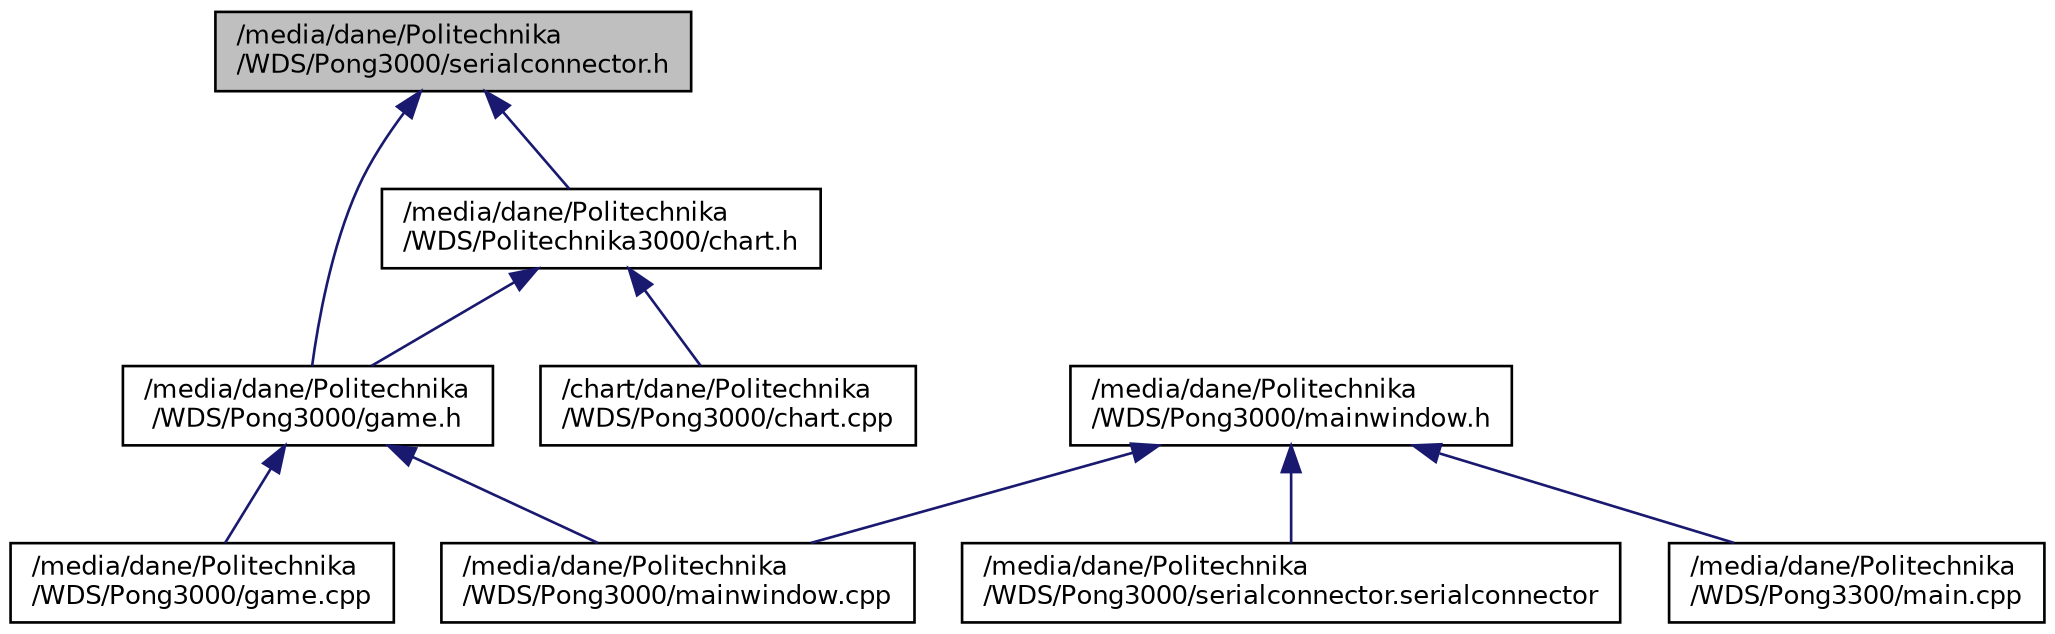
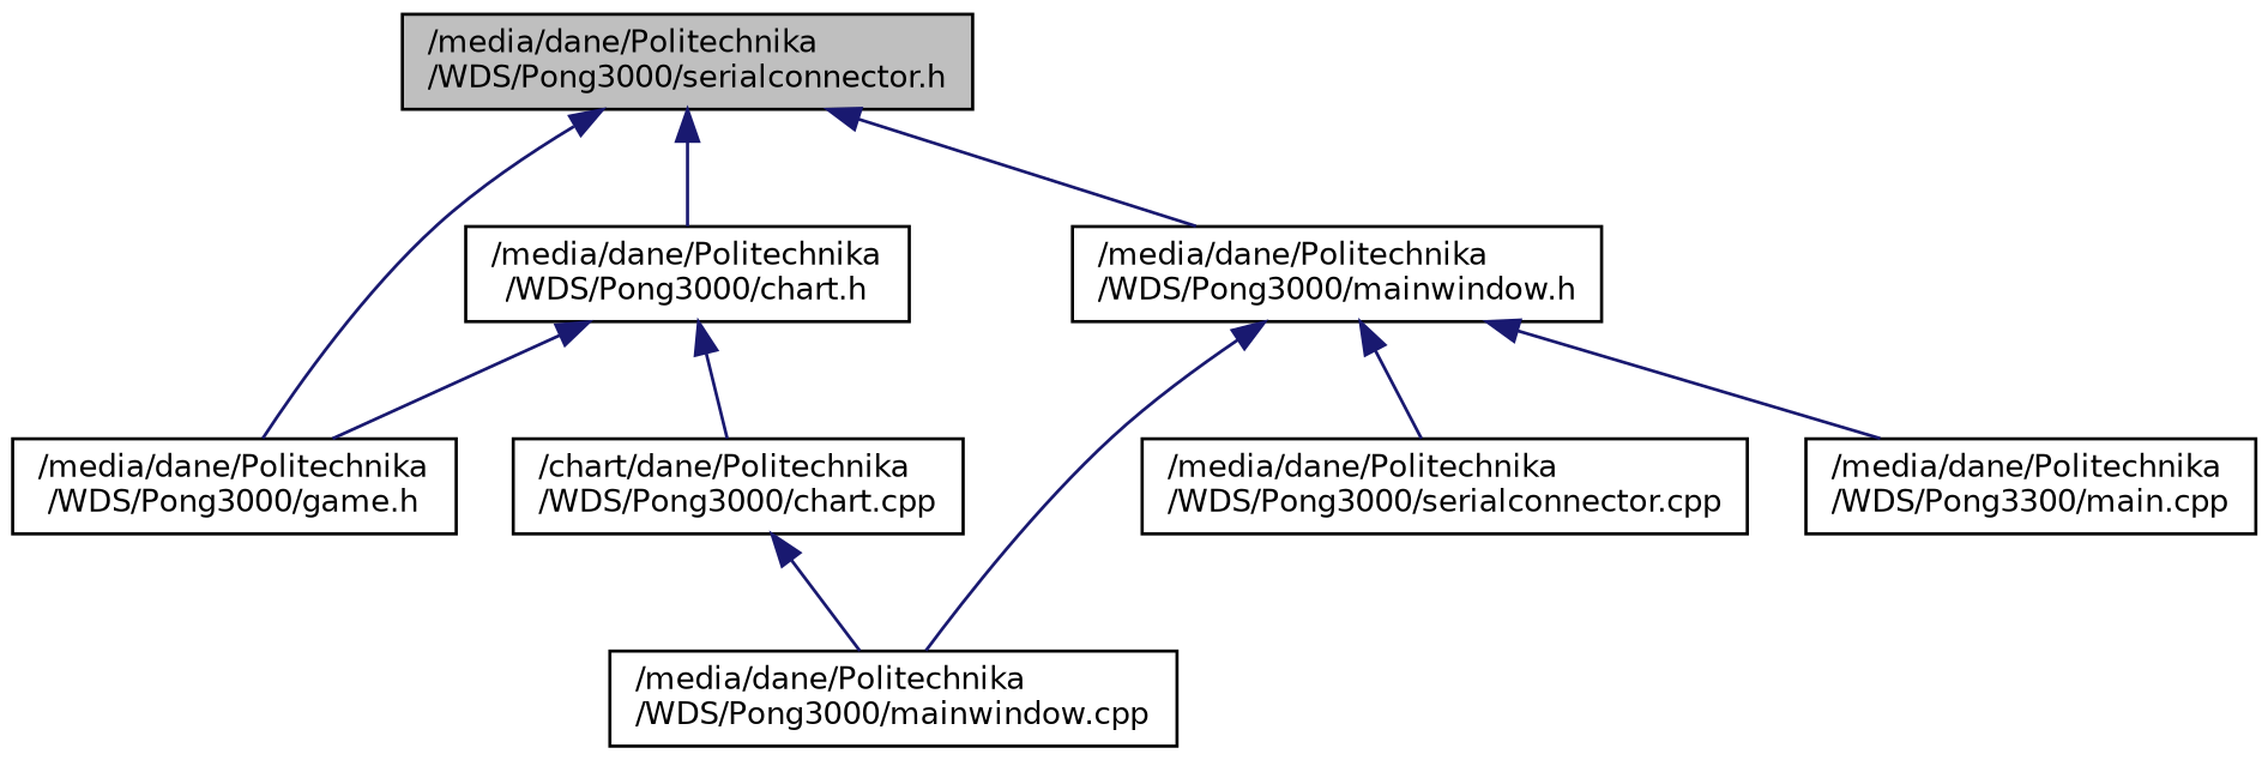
  digraph {
    node [color=black fillcolor=white fontname=Helvetica fontsize=10 shape=record style=filled]
    edge [color=midnightblue dir=back fontname=Helvetica fontsize=10 labelfontname=Helvetica labelfontsize=10 style=solid]
    n1 [fillcolor=grey75 fontcolor=black height=0.2 label="/media/dane/Politechnika\l/WDS/Pong3000/serialconnector.h" width=0.4]
-   n2 [height=0.2 label="/media/dane/Politechnika\l/WDS/Politechnika3000/chart.h" width=0.4]
+   n2 [height=0.2 label="/media/dane/Politechnika\l/WDS/Pong3000/chart.h" width=0.4]
    n3 [height=0.2 label="/media/dane/Politechnika\l/WDS/Pong3000/game.h" width=0.4]
    n4 [height=0.2 label="/media/dane/Politechnika\l/WDS/Pong3000/mainwindow.h" width=0.4]
    n5 [height=0.2 label="/chart/dane/Politechnika\l/WDS/Pong3000/chart.cpp" width=0.4]
    n6 [height=0.2 label="/media/dane/Politechnika\l/WDS/Pong3000/mainwindow.cpp" width=0.4]
-   n7 [height=0.2 label="/media/dane/Politechnika\l/WDS/Pong3000/game.cpp" width=0.4]
-   n8 [height=0.2 label="/media/dane/Politechnika\l/WDS/Pong3000/serialconnector.serialconnector" width=0.4]
+   n8 [height=0.2 label="/media/dane/Politechnika\l/WDS/Pong3000/serialconnector.cpp" width=0.4]
    n9 [height=0.2 label="/media/dane/Politechnika\l/WDS/Pong3300/main.cpp" width=0.4]
    n1 -> n2
    n1 -> n3
+   n1 -> n4
    n2 -> n3
    n2 -> n5
-   n3 -> n6
-   n3 -> n7
+   n5 -> n6
    n4 -> n6
    n4 -> n8
    n4 -> n9
  }
